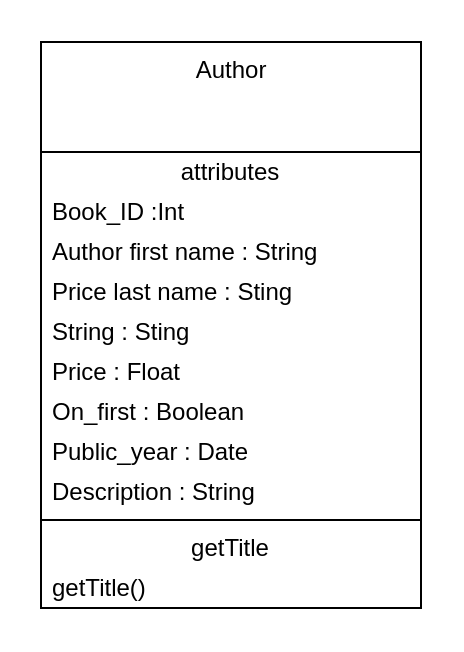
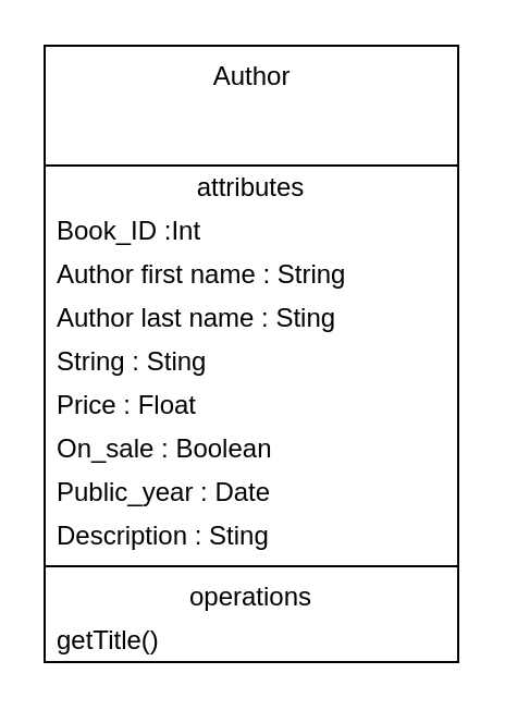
  <mxCell id="0" />
  <mxCell id="1" parent="0" />
  <mxCell id="2" value="Author" style="swimlane;fontStyle=0;align=center;verticalAlign=top;childLayout=stackLayout;horizontal=1;startSize=55;horizontalStack=0;resizeParent=1;resizeParentMax=0;resizeLast=0;collapsible=0;marginBottom=0;html=1;" vertex="1" parent="1"><mxGeometry x="20" y="20.5" width="190" height="283" as="geometry" /></mxCell>
  <mxCell id="3" value="attributes" style="text;html=1;strokeColor=none;fillColor=none;align=center;verticalAlign=middle;spacingLeft=4;spacingRight=4;overflow=hidden;rotatable=0;points=[[0,0.5],[1,0.5]];portConstraint=eastwest;" vertex="1" parent="2"><mxGeometry y="55" width="190" height="20" as="geometry" /></mxCell>
  <mxCell id="4" value="Book_ID :Int" style="text;html=1;strokeColor=none;fillColor=none;align=left;verticalAlign=middle;spacingLeft=4;spacingRight=4;overflow=hidden;rotatable=0;points=[[0,0.5],[1,0.5]];portConstraint=eastwest;" vertex="1" parent="2"><mxGeometry y="75" width="190" height="20" as="geometry" /></mxCell>
  <mxCell id="5" value="Author first name : String" style="text;html=1;strokeColor=none;fillColor=none;align=left;verticalAlign=middle;spacingLeft=4;spacingRight=4;overflow=hidden;rotatable=0;points=[[0,0.5],[1,0.5]];portConstraint=eastwest;" vertex="1" parent="2"><mxGeometry y="95" width="190" height="20" as="geometry" /></mxCell>
- <mxCell id="6" value="Price last name : Sting" style="text;html=1;strokeColor=none;fillColor=none;align=left;verticalAlign=middle;spacingLeft=4;spacingRight=4;overflow=hidden;rotatable=0;points=[[0,0.5],[1,0.5]];portConstraint=eastwest;" vertex="1" parent="2"><mxGeometry y="115" width="190" height="20" as="geometry" /></mxCell>
+ <mxCell id="6" value="Author last name : Sting" style="text;html=1;strokeColor=none;fillColor=none;align=left;verticalAlign=middle;spacingLeft=4;spacingRight=4;overflow=hidden;rotatable=0;points=[[0,0.5],[1,0.5]];portConstraint=eastwest;" vertex="1" parent="2"><mxGeometry y="115" width="190" height="20" as="geometry" /></mxCell>
  <mxCell id="7" value="String : Sting" style="text;html=1;strokeColor=none;fillColor=none;align=left;verticalAlign=middle;spacingLeft=4;spacingRight=4;overflow=hidden;rotatable=0;points=[[0,0.5],[1,0.5]];portConstraint=eastwest;" vertex="1" parent="2"><mxGeometry y="135" width="190" height="20" as="geometry" /></mxCell>
  <mxCell id="8" value="Price : Float" style="text;html=1;strokeColor=none;fillColor=none;align=left;verticalAlign=middle;spacingLeft=4;spacingRight=4;overflow=hidden;rotatable=0;points=[[0,0.5],[1,0.5]];portConstraint=eastwest;" vertex="1" parent="2"><mxGeometry y="155" width="190" height="20" as="geometry" /></mxCell>
- <mxCell id="9" value="On_first : Boolean" style="text;html=1;strokeColor=none;fillColor=none;align=left;verticalAlign=middle;spacingLeft=4;spacingRight=4;overflow=hidden;rotatable=0;points=[[0,0.5],[1,0.5]];portConstraint=eastwest;" vertex="1" parent="2"><mxGeometry y="175" width="190" height="20" as="geometry" /></mxCell>
+ <mxCell id="9" value="On_sale : Boolean" style="text;html=1;strokeColor=none;fillColor=none;align=left;verticalAlign=middle;spacingLeft=4;spacingRight=4;overflow=hidden;rotatable=0;points=[[0,0.5],[1,0.5]];portConstraint=eastwest;" vertex="1" parent="2"><mxGeometry y="175" width="190" height="20" as="geometry" /></mxCell>
  <mxCell id="10" value="Public_year : Date" style="text;html=1;strokeColor=none;fillColor=none;align=left;verticalAlign=middle;spacingLeft=4;spacingRight=4;overflow=hidden;rotatable=0;points=[[0,0.5],[1,0.5]];portConstraint=eastwest;" vertex="1" parent="2"><mxGeometry y="195" width="190" height="20" as="geometry" /></mxCell>
- <mxCell id="11" value="Description : String" style="text;html=1;strokeColor=none;fillColor=none;align=left;verticalAlign=middle;spacingLeft=4;spacingRight=4;overflow=hidden;rotatable=0;points=[[0,0.5],[1,0.5]];portConstraint=eastwest;" vertex="1" parent="2"><mxGeometry y="215" width="190" height="20" as="geometry" /></mxCell>
+ <mxCell id="11" value="Description : Sting" style="text;html=1;strokeColor=none;fillColor=none;align=left;verticalAlign=middle;spacingLeft=4;spacingRight=4;overflow=hidden;rotatable=0;points=[[0,0.5],[1,0.5]];portConstraint=eastwest;" vertex="1" parent="2"><mxGeometry y="215" width="190" height="20" as="geometry" /></mxCell>
  <mxCell id="12" value="" style="line;strokeWidth=1;fillColor=none;align=left;verticalAlign=middle;spacingTop=-1;spacingLeft=3;spacingRight=3;rotatable=0;labelPosition=right;points=[];portConstraint=eastwest;" vertex="1" parent="2"><mxGeometry y="235" width="190" height="8" as="geometry" /></mxCell>
- <mxCell id="13" value="getTitle" style="text;html=1;strokeColor=none;fillColor=none;align=center;verticalAlign=middle;spacingLeft=4;spacingRight=4;overflow=hidden;rotatable=0;points=[[0,0.5],[1,0.5]];portConstraint=eastwest;" vertex="1" parent="2"><mxGeometry y="243" width="190" height="20" as="geometry" /></mxCell>
+ <mxCell id="13" value="operations" style="text;html=1;strokeColor=none;fillColor=none;align=center;verticalAlign=middle;spacingLeft=4;spacingRight=4;overflow=hidden;rotatable=0;points=[[0,0.5],[1,0.5]];portConstraint=eastwest;" vertex="1" parent="2"><mxGeometry y="243" width="190" height="20" as="geometry" /></mxCell>
  <mxCell id="14" value="getTitle()" style="text;html=1;strokeColor=none;fillColor=none;align=left;verticalAlign=middle;spacingLeft=4;spacingRight=4;overflow=hidden;rotatable=0;points=[[0,0.5],[1,0.5]];portConstraint=eastwest;" vertex="1" parent="2"><mxGeometry y="263" width="190" height="20" as="geometry" /></mxCell>
